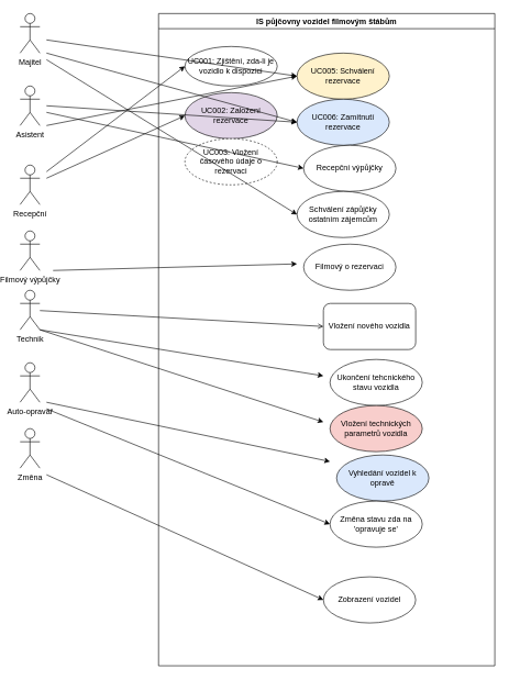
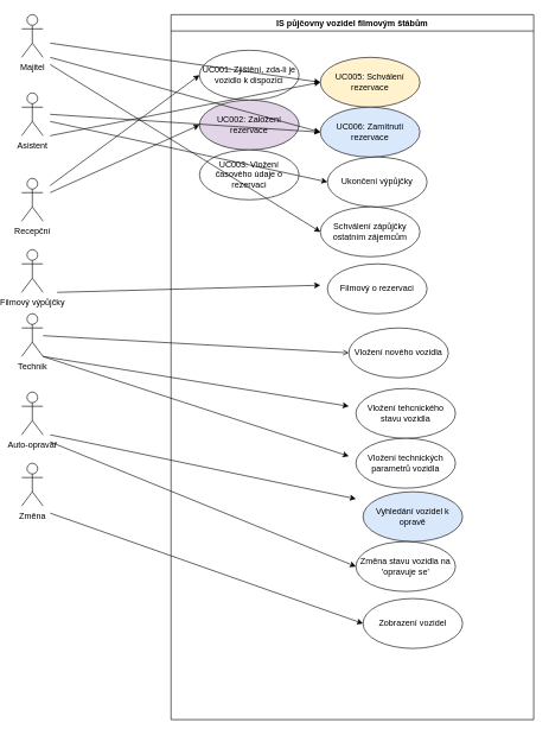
  <mxCell id="0" />
  <mxCell id="1" parent="0" />
  <mxCell id="2" value="&lt;div&gt;Majitel&lt;/div&gt;" style="shape=umlActor;verticalLabelPosition=bottom;verticalAlign=top;html=1;outlineConnect=0;" parent="1" vertex="1"><mxGeometry x="20" y="20" width="30" height="60" as="geometry" /></mxCell>
  <mxCell id="3" value="&lt;div&gt;Asistent&lt;/div&gt;&lt;div&gt;&lt;br&gt;&lt;/div&gt;" style="shape=umlActor;verticalLabelPosition=bottom;verticalAlign=top;html=1;outlineConnect=0;" parent="1" vertex="1"><mxGeometry x="20" y="130" width="30" height="60" as="geometry" /></mxCell>
  <mxCell id="4" value="Recepční" style="shape=umlActor;verticalLabelPosition=bottom;verticalAlign=top;html=1;outlineConnect=0;" parent="1" vertex="1"><mxGeometry x="20" y="250" width="30" height="60" as="geometry" /></mxCell>
  <mxCell id="5" value="Filmový výpůjčky" style="shape=umlActor;verticalLabelPosition=bottom;verticalAlign=top;html=1;outlineConnect=0;" parent="1" vertex="1"><mxGeometry x="20" y="350" width="30" height="60" as="geometry" /></mxCell>
  <mxCell id="6" value="Technik" style="shape=umlActor;verticalLabelPosition=bottom;verticalAlign=top;html=1;outlineConnect=0;" parent="1" vertex="1"><mxGeometry x="20" y="440" width="30" height="60" as="geometry" /></mxCell>
  <mxCell id="7" value="Auto-opravář" style="shape=umlActor;verticalLabelPosition=bottom;verticalAlign=top;html=1;outlineConnect=0;" parent="1" vertex="1"><mxGeometry x="20" y="550" width="30" height="60" as="geometry" /></mxCell>
  <mxCell id="8" value="IS půjčovny vozidel filmovým štábům" style="swimlane;" parent="1" vertex="1"><mxGeometry x="230" y="20" width="510" height="990" as="geometry" /></mxCell>
- <mxCell id="9" value="UC001: Zjištění, zda-li je vozidlo k dispozici" style="ellipse;whiteSpace=wrap;html=1;" parent="8" vertex="1"><mxGeometry x="40" y="50" width="140" height="60" as="geometry" /></mxCell>
+ <mxCell id="9" value="UC001: Zjištění, zda-li je vozidlo k dispozici" style="ellipse;whiteSpace=wrap;html=1;" parent="8" vertex="1"><mxGeometry x="40" y="50" width="140" height="70" as="geometry" /></mxCell>
  <mxCell id="10" value="UC002: Založení rezervace" style="ellipse;whiteSpace=wrap;html=1;fillColor=#e1d5e7;" parent="8" vertex="1"><mxGeometry x="40" y="120" width="140" height="70" as="geometry" /></mxCell>
- <mxCell id="11" value="UC003: Vložení časového údaje o rezervaci" style="ellipse;whiteSpace=wrap;html=1;dashed=1;" parent="8" vertex="1"><mxGeometry x="40" y="190" width="140" height="70" as="geometry" /></mxCell>
+ <mxCell id="11" value="UC003: Vložení časového údaje o rezervaci" style="ellipse;whiteSpace=wrap;html=1;" parent="8" vertex="1"><mxGeometry x="40" y="190" width="140" height="70" as="geometry" /></mxCell>
  <mxCell id="12" value="UC005: Schválení rezervace" style="ellipse;whiteSpace=wrap;html=1;fillColor=#fff2cc;" parent="8" vertex="1"><mxGeometry x="210" y="60" width="140" height="70" as="geometry" /></mxCell>
  <mxCell id="13" value="UC006: Zamítnutí rezervace" style="ellipse;whiteSpace=wrap;html=1;fillColor=#dae8fc;" parent="8" vertex="1"><mxGeometry x="210" y="130" width="140" height="70" as="geometry" /></mxCell>
- <mxCell id="14" value="Recepční výpůjčky" style="ellipse;whiteSpace=wrap;html=1;" vertex="1" parent="8"><mxGeometry x="220" y="200" width="140" height="70" as="geometry" /></mxCell>
+ <mxCell id="14" value="Ukončení výpůjčky" style="ellipse;whiteSpace=wrap;html=1;" vertex="1" parent="8"><mxGeometry x="220" y="200" width="140" height="70" as="geometry" /></mxCell>
  <mxCell id="15" value="Schválení zápůjčky ostatním zájemcům" style="ellipse;whiteSpace=wrap;html=1;" vertex="1" parent="8"><mxGeometry x="210" y="270" width="140" height="70" as="geometry" /></mxCell>
  <mxCell id="16" value="Filmový o rezervaci" style="ellipse;whiteSpace=wrap;html=1;" vertex="1" parent="8"><mxGeometry x="220" y="350" width="140" height="70" as="geometry" /></mxCell>
- <mxCell id="17" value="Vložení nového vozidla" style="whiteSpace=wrap;html=1;rounded=1;" vertex="1" parent="8"><mxGeometry x="250" y="440" width="140" height="70" as="geometry" /></mxCell>
- <mxCell id="18" value="Ukončení tehcnického stavu vozidla" style="ellipse;whiteSpace=wrap;html=1;" vertex="1" parent="8"><mxGeometry x="260" y="525" width="140" height="70" as="geometry" /></mxCell>
- <mxCell id="19" value="Vložení technických parametrů vozidla" style="ellipse;whiteSpace=wrap;html=1;fillColor=#f8cecc;" vertex="1" parent="8"><mxGeometry x="260" y="595" width="140" height="70" as="geometry" /></mxCell>
+ <mxCell id="17" value="Vložení nového vozidla" style="ellipse;whiteSpace=wrap;html=1;" vertex="1" parent="8"><mxGeometry x="250" y="440" width="140" height="70" as="geometry" /></mxCell>
+ <mxCell id="18" value="Vložení tehcnického stavu vozidla" style="ellipse;whiteSpace=wrap;html=1;" vertex="1" parent="8"><mxGeometry x="260" y="525" width="140" height="70" as="geometry" /></mxCell>
+ <mxCell id="19" value="Vložení technických parametrů vozidla" style="ellipse;whiteSpace=wrap;html=1;" vertex="1" parent="8"><mxGeometry x="260" y="595" width="140" height="70" as="geometry" /></mxCell>
  <mxCell id="20" value="Vyhledání vozidel k opravě" style="ellipse;whiteSpace=wrap;html=1;fillColor=#dae8fc;" vertex="1" parent="8"><mxGeometry x="270" y="670" width="140" height="70" as="geometry" /></mxCell>
- <mxCell id="21" value="Změna stavu zda na 'opravuje se'&lt;br&gt;" style="ellipse;whiteSpace=wrap;html=1;" vertex="1" parent="8"><mxGeometry x="260" y="740" width="140" height="70" as="geometry" /></mxCell>
- <mxCell id="22" value="&lt;div&gt;Zobrazení vozidel&lt;/div&gt;" style="ellipse;whiteSpace=wrap;html=1;" vertex="1" parent="8"><mxGeometry x="250" y="855" width="140" height="70" as="geometry" /></mxCell>
+ <mxCell id="21" value="Změna stavu vozidla na 'opravuje se'&lt;br&gt;" style="ellipse;whiteSpace=wrap;html=1;" vertex="1" parent="8"><mxGeometry x="260" y="740" width="140" height="70" as="geometry" /></mxCell>
+ <mxCell id="22" value="&lt;div&gt;Zobrazení vozidel&lt;/div&gt;" style="ellipse;whiteSpace=wrap;html=1;" vertex="1" parent="8"><mxGeometry x="270" y="820" width="140" height="70" as="geometry" /></mxCell>
  <mxCell id="23" value="&lt;div&gt;Změna&lt;/div&gt;&lt;div&gt;&lt;br&gt;&lt;/div&gt;" style="shape=umlActor;verticalLabelPosition=bottom;verticalAlign=top;html=1;outlineConnect=0;" parent="1" vertex="1"><mxGeometry x="20" y="650" width="30" height="60" as="geometry" /></mxCell>
  <mxCell id="24" value="" style="endArrow=classic;html=1;rounded=0;entryX=0;entryY=0.5;entryDx=0;entryDy=0;" edge="1" parent="1" target="9"><mxGeometry width="50" height="50" relative="1" as="geometry"><mxPoint x="60" y="260" as="sourcePoint" /><mxPoint x="260" y="110" as="targetPoint" /></mxGeometry></mxCell>
  <mxCell id="25" value="" style="endArrow=classic;html=1;rounded=0;entryX=0;entryY=0.5;entryDx=0;entryDy=0;" edge="1" parent="1" target="10"><mxGeometry width="50" height="50" relative="1" as="geometry"><mxPoint x="60" y="270" as="sourcePoint" /><mxPoint x="110" y="260" as="targetPoint" /></mxGeometry></mxCell>
  <mxCell id="26" value="" style="endArrow=classic;html=1;rounded=0;entryX=0;entryY=0.5;entryDx=0;entryDy=0;" edge="1" parent="1" target="12"><mxGeometry width="50" height="50" relative="1" as="geometry"><mxPoint x="60" y="60" as="sourcePoint" /><mxPoint x="100" y="30" as="targetPoint" /></mxGeometry></mxCell>
  <mxCell id="27" value="" style="endArrow=classic;html=1;rounded=0;entryX=0;entryY=0.5;entryDx=0;entryDy=0;" edge="1" parent="1" target="12"><mxGeometry width="50" height="50" relative="1" as="geometry"><mxPoint x="60" y="190" as="sourcePoint" /><mxPoint x="110" y="140" as="targetPoint" /></mxGeometry></mxCell>
  <mxCell id="28" value="" style="endArrow=classic;html=1;rounded=0;entryX=0;entryY=0.5;entryDx=0;entryDy=0;" edge="1" parent="1" target="13"><mxGeometry width="50" height="50" relative="1" as="geometry"><mxPoint x="60" y="80" as="sourcePoint" /><mxPoint x="110" y="60" as="targetPoint" /></mxGeometry></mxCell>
  <mxCell id="29" value="" style="endArrow=classic;html=1;rounded=0;entryX=0;entryY=0.5;entryDx=0;entryDy=0;" edge="1" parent="1" target="13"><mxGeometry width="50" height="50" relative="1" as="geometry"><mxPoint x="60" y="160" as="sourcePoint" /><mxPoint x="110" y="140" as="targetPoint" /></mxGeometry></mxCell>
  <mxCell id="30" value="" style="endArrow=classic;html=1;rounded=0;entryX=0;entryY=0.5;entryDx=0;entryDy=0;" edge="1" parent="1" target="14"><mxGeometry width="50" height="50" relative="1" as="geometry"><mxPoint x="60" y="170" as="sourcePoint" /><mxPoint x="470" y="260" as="targetPoint" /></mxGeometry></mxCell>
  <mxCell id="31" value="" style="endArrow=classic;html=1;rounded=0;entryX=0;entryY=0.5;entryDx=0;entryDy=0;" edge="1" parent="1" target="15"><mxGeometry width="50" height="50" relative="1" as="geometry"><mxPoint x="60" y="90" as="sourcePoint" /><mxPoint x="110" y="50" as="targetPoint" /></mxGeometry></mxCell>
  <mxCell id="32" value="" style="endArrow=classic;html=1;rounded=0;" edge="1" parent="1"><mxGeometry width="50" height="50" relative="1" as="geometry"><mxPoint x="70" y="410" as="sourcePoint" /><mxPoint x="440" y="400" as="targetPoint" /></mxGeometry></mxCell>
  <mxCell id="33" value="" style="endArrow=open;html=1;rounded=0;entryX=0;entryY=0.5;entryDx=0;entryDy=0;" edge="1" parent="1" source="6" target="17"><mxGeometry width="50" height="50" relative="1" as="geometry"><mxPoint x="60" y="510" as="sourcePoint" /><mxPoint x="110" y="460" as="targetPoint" /></mxGeometry></mxCell>
  <mxCell id="34" value="" style="endArrow=classic;html=1;rounded=0;" edge="1" parent="1"><mxGeometry width="50" height="50" relative="1" as="geometry"><mxPoint x="50" y="500" as="sourcePoint" /><mxPoint x="480" y="570" as="targetPoint" /></mxGeometry></mxCell>
  <mxCell id="35" value="" style="endArrow=classic;html=1;rounded=0;" edge="1" parent="1"><mxGeometry width="50" height="50" relative="1" as="geometry"><mxPoint x="50" y="500" as="sourcePoint" /><mxPoint x="480" y="640" as="targetPoint" /></mxGeometry></mxCell>
  <mxCell id="36" value="" style="endArrow=classic;html=1;rounded=0;" edge="1" parent="1"><mxGeometry width="50" height="50" relative="1" as="geometry"><mxPoint x="60" y="610" as="sourcePoint" /><mxPoint x="490" y="700" as="targetPoint" /></mxGeometry></mxCell>
  <mxCell id="37" value="" style="endArrow=classic;html=1;rounded=0;entryX=0;entryY=0.5;entryDx=0;entryDy=0;" edge="1" parent="1" target="21"><mxGeometry width="50" height="50" relative="1" as="geometry"><mxPoint x="60" y="620" as="sourcePoint" /><mxPoint x="110" y="570" as="targetPoint" /></mxGeometry></mxCell>
  <mxCell id="38" value="" style="endArrow=classic;html=1;rounded=0;entryX=0;entryY=0.5;entryDx=0;entryDy=0;" edge="1" parent="1" target="22"><mxGeometry width="50" height="50" relative="1" as="geometry"><mxPoint x="60" y="720" as="sourcePoint" /><mxPoint x="110" y="670" as="targetPoint" /></mxGeometry></mxCell>
